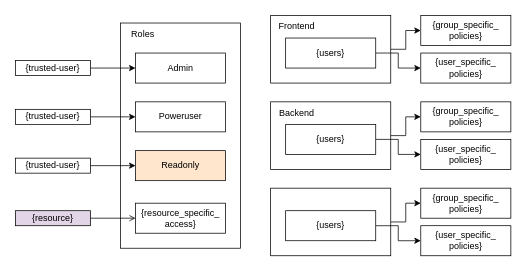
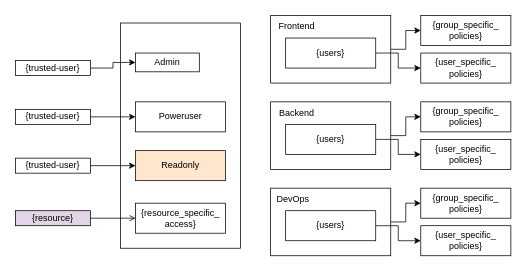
  <mxCell id="0" />
  <mxCell id="1" parent="0" />
  <mxCell id="2" value="" style="rounded=0;whiteSpace=wrap;html=1;" vertex="1" parent="1"><mxGeometry x="160" y="30" width="160" height="300" as="geometry" /></mxCell>
- <mxCell id="3" value="Roles" style="text;html=1;strokeColor=none;fillColor=none;align=center;verticalAlign=middle;whiteSpace=wrap;rounded=0;" vertex="1" parent="1"><mxGeometry x="160" y="30" width="60" height="30" as="geometry" /></mxCell>
- <mxCell id="4" value="Admin" style="rounded=0;whiteSpace=wrap;html=1;" vertex="1" parent="1"><mxGeometry x="180" y="70" width="120" height="40" as="geometry" /></mxCell>
+ <mxCell id="4" value="Admin" style="rounded=0;whiteSpace=wrap;html=1;" vertex="1" parent="1"><mxGeometry x="180" y="70" width="85" height="25" as="geometry" /></mxCell>
  <mxCell id="5" value="Poweruser" style="rounded=0;whiteSpace=wrap;html=1;" vertex="1" parent="1"><mxGeometry x="180" y="135" width="120" height="40" as="geometry" /></mxCell>
  <mxCell id="6" value="Readonly" style="rounded=0;whiteSpace=wrap;html=1;fillColor=#ffe6cc;" vertex="1" parent="1"><mxGeometry x="180" y="200" width="120" height="40" as="geometry" /></mxCell>
  <mxCell id="7" style="edgeStyle=orthogonalEdgeStyle;rounded=0;orthogonalLoop=1;jettySize=auto;html=1;entryX=0;entryY=0.5;entryDx=0;entryDy=0;" edge="1" parent="1" source="8" target="4"><mxGeometry relative="1" as="geometry" /></mxCell>
  <mxCell id="8" value="{trusted-user}" style="rounded=0;whiteSpace=wrap;html=1;" vertex="1" parent="1"><mxGeometry x="20" y="80" width="100" height="20" as="geometry" /></mxCell>
  <mxCell id="9" style="edgeStyle=orthogonalEdgeStyle;rounded=0;orthogonalLoop=1;jettySize=auto;html=1;entryX=0;entryY=0.5;entryDx=0;entryDy=0;" edge="1" parent="1" source="10"><mxGeometry relative="1" as="geometry"><mxPoint x="180" y="155" as="targetPoint" /></mxGeometry></mxCell>
  <mxCell id="10" value="{trusted-user}" style="rounded=0;whiteSpace=wrap;html=1;" vertex="1" parent="1"><mxGeometry x="20" y="145" width="100" height="20" as="geometry" /></mxCell>
  <mxCell id="11" style="edgeStyle=orthogonalEdgeStyle;rounded=0;orthogonalLoop=1;jettySize=auto;html=1;entryX=0;entryY=0.5;entryDx=0;entryDy=0;" edge="1" parent="1" source="12"><mxGeometry relative="1" as="geometry"><mxPoint x="180" y="220" as="targetPoint" /></mxGeometry></mxCell>
  <mxCell id="12" value="{trusted-user}" style="rounded=0;whiteSpace=wrap;html=1;" vertex="1" parent="1"><mxGeometry x="20" y="210" width="100" height="20" as="geometry" /></mxCell>
  <mxCell id="13" value="{resource_specific_&lt;br&gt;access}" style="rounded=0;whiteSpace=wrap;html=1;" vertex="1" parent="1"><mxGeometry x="180" y="270" width="120" height="40" as="geometry" /></mxCell>
  <mxCell id="14" style="edgeStyle=orthogonalEdgeStyle;rounded=0;orthogonalLoop=1;jettySize=auto;html=1;endArrow=open;" edge="1" parent="1" source="15" target="13"><mxGeometry relative="1" as="geometry" /></mxCell>
  <mxCell id="15" value="{resource}" style="rounded=0;whiteSpace=wrap;html=1;fillColor=#e1d5e7;" vertex="1" parent="1"><mxGeometry x="20" y="280" width="100" height="20" as="geometry" /></mxCell>
  <mxCell id="16" style="edgeStyle=orthogonalEdgeStyle;rounded=0;orthogonalLoop=1;jettySize=auto;html=1;exitX=1;exitY=0.5;exitDx=0;exitDy=0;entryX=0;entryY=0.5;entryDx=0;entryDy=0;" edge="1" parent="1" source="17" target="21"><mxGeometry relative="1" as="geometry" /></mxCell>
  <mxCell id="17" value="" style="rounded=0;whiteSpace=wrap;html=1;" vertex="1" parent="1"><mxGeometry x="360" y="20" width="160" height="90" as="geometry" /></mxCell>
  <mxCell id="18" style="edgeStyle=orthogonalEdgeStyle;rounded=0;orthogonalLoop=1;jettySize=auto;html=1;exitX=1;exitY=0.5;exitDx=0;exitDy=0;entryX=0;entryY=0.5;entryDx=0;entryDy=0;" edge="1" parent="1" source="19" target="22"><mxGeometry relative="1" as="geometry" /></mxCell>
  <mxCell id="19" value="{users}" style="rounded=0;whiteSpace=wrap;html=1;" vertex="1" parent="1"><mxGeometry x="380" y="50" width="120" height="40" as="geometry" /></mxCell>
  <mxCell id="20" value="Frontend" style="text;html=1;strokeColor=none;fillColor=none;align=center;verticalAlign=middle;whiteSpace=wrap;rounded=0;" vertex="1" parent="1"><mxGeometry x="360" y="20" width="70" height="30" as="geometry" /></mxCell>
  <mxCell id="21" value="{group_specific_ policies}" style="rounded=0;whiteSpace=wrap;html=1;" vertex="1" parent="1"><mxGeometry x="560" y="20" width="120" height="40" as="geometry" /></mxCell>
  <mxCell id="22" value="{user_specific_ policies}" style="rounded=0;whiteSpace=wrap;html=1;" vertex="1" parent="1"><mxGeometry x="560" y="70" width="120" height="40" as="geometry" /></mxCell>
  <mxCell id="23" style="edgeStyle=orthogonalEdgeStyle;rounded=0;orthogonalLoop=1;jettySize=auto;html=1;exitX=1;exitY=0.5;exitDx=0;exitDy=0;entryX=0;entryY=0.5;entryDx=0;entryDy=0;" edge="1" parent="1" source="24" target="28"><mxGeometry relative="1" as="geometry" /></mxCell>
  <mxCell id="24" value="" style="rounded=0;whiteSpace=wrap;html=1;" vertex="1" parent="1"><mxGeometry x="360" y="135" width="160" height="90" as="geometry" /></mxCell>
  <mxCell id="25" style="edgeStyle=orthogonalEdgeStyle;rounded=0;orthogonalLoop=1;jettySize=auto;html=1;exitX=1;exitY=0.5;exitDx=0;exitDy=0;entryX=0;entryY=0.5;entryDx=0;entryDy=0;" edge="1" parent="1" source="26" target="29"><mxGeometry relative="1" as="geometry" /></mxCell>
  <mxCell id="26" value="{users}" style="rounded=0;whiteSpace=wrap;html=1;" vertex="1" parent="1"><mxGeometry x="380" y="165" width="120" height="40" as="geometry" /></mxCell>
  <mxCell id="27" value="Backend" style="text;html=1;strokeColor=none;fillColor=none;align=center;verticalAlign=middle;whiteSpace=wrap;rounded=0;" vertex="1" parent="1"><mxGeometry x="360" y="135" width="70" height="30" as="geometry" /></mxCell>
  <mxCell id="28" value="{group_specific_ policies}" style="rounded=0;whiteSpace=wrap;html=1;" vertex="1" parent="1"><mxGeometry x="560" y="135" width="120" height="40" as="geometry" /></mxCell>
  <mxCell id="29" value="{user_specific_ policies}" style="rounded=0;whiteSpace=wrap;html=1;" vertex="1" parent="1"><mxGeometry x="560" y="185" width="120" height="40" as="geometry" /></mxCell>
  <mxCell id="30" style="edgeStyle=orthogonalEdgeStyle;rounded=0;orthogonalLoop=1;jettySize=auto;html=1;exitX=1;exitY=0.5;exitDx=0;exitDy=0;entryX=0;entryY=0.5;entryDx=0;entryDy=0;" edge="1" parent="1" source="31" target="35"><mxGeometry relative="1" as="geometry" /></mxCell>
  <mxCell id="31" value="" style="rounded=0;whiteSpace=wrap;html=1;" vertex="1" parent="1"><mxGeometry x="360" y="250" width="160" height="90" as="geometry" /></mxCell>
  <mxCell id="32" style="edgeStyle=orthogonalEdgeStyle;rounded=0;orthogonalLoop=1;jettySize=auto;html=1;exitX=1;exitY=0.5;exitDx=0;exitDy=0;entryX=0;entryY=0.5;entryDx=0;entryDy=0;" edge="1" parent="1" source="33" target="36"><mxGeometry relative="1" as="geometry" /></mxCell>
  <mxCell id="33" value="{users}" style="rounded=0;whiteSpace=wrap;html=1;" vertex="1" parent="1"><mxGeometry x="380" y="280" width="120" height="40" as="geometry" /></mxCell>
+ <mxCell id="34" value="DevOps" style="text;html=1;strokeColor=none;fillColor=none;align=center;verticalAlign=middle;whiteSpace=wrap;rounded=0;" vertex="1" parent="1"><mxGeometry x="360" y="250" width="60" height="30" as="geometry" /></mxCell>
  <mxCell id="35" value="{group_specific_ policies}" style="rounded=0;whiteSpace=wrap;html=1;" vertex="1" parent="1"><mxGeometry x="560" y="250" width="120" height="40" as="geometry" /></mxCell>
  <mxCell id="36" value="{user_specific_ policies}" style="rounded=0;whiteSpace=wrap;html=1;" vertex="1" parent="1"><mxGeometry x="560" y="300" width="120" height="40" as="geometry" /></mxCell>
